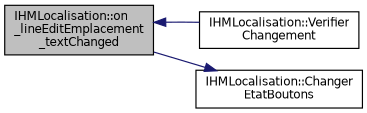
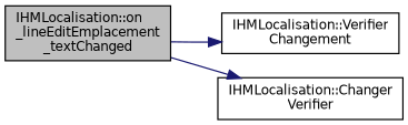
  digraph {
    rankdir=LR
    node [color=black fillcolor=white fontname=Helvetica fontsize=10 shape=record style=filled]
    edge [color=midnightblue fontname=Helvetica fontsize=10 labelfontname=Helvetica labelfontsize=10 style=solid]
    n1 [fillcolor=grey75 fontcolor=black height=0.2 label="IHMLocalisation::on\l_lineEditEmplacement\l_textChanged" width=0.4]
    n2 [height=0.2 label="IHMLocalisation::Verifier\lChangement" width=0.4]
-   n3 [height=0.2 label="IHMLocalisation::Changer\lEtatBoutons" width=0.4]
-   n2 -> n1
+   n3 [height=0.2 label="IHMLocalisation::Changer\lVerifier" width=0.4]
+   n1 -> n2
    n1 -> n3
  }
